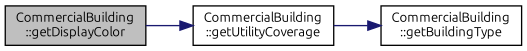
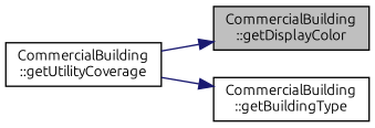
  digraph {
    fontname=Ubuntu
    rankdir=LR
    node [color=black fillcolor=white fontname=Ubuntu fontsize=10 shape=record style=filled]
    edge [color=midnightblue fontname=Ubuntu fontsize=10 labelfontname=Helvetica labelfontsize=10 style=solid]
    n1 [fillcolor=grey75 fontcolor=black height=0.2 label="CommercialBuilding\l::getDisplayColor" width=0.4]
    n2 [height=0.2 label="CommercialBuilding\l::getUtilityCoverage" width=0.4]
    n3 [height=0.2 label="CommercialBuilding\l::getBuildingType" width=0.4]
-   n1 -> n2
+   n2 -> n1
    n2 -> n3
  }
